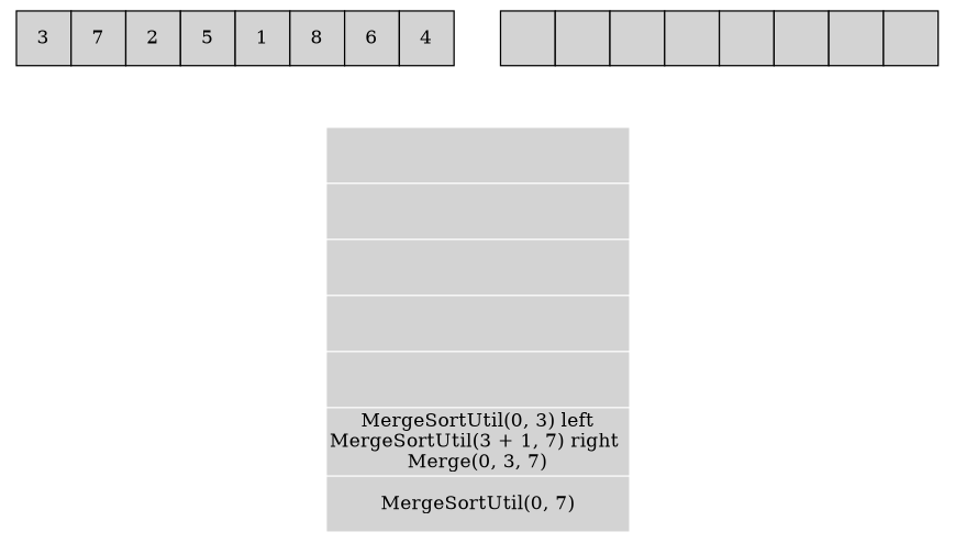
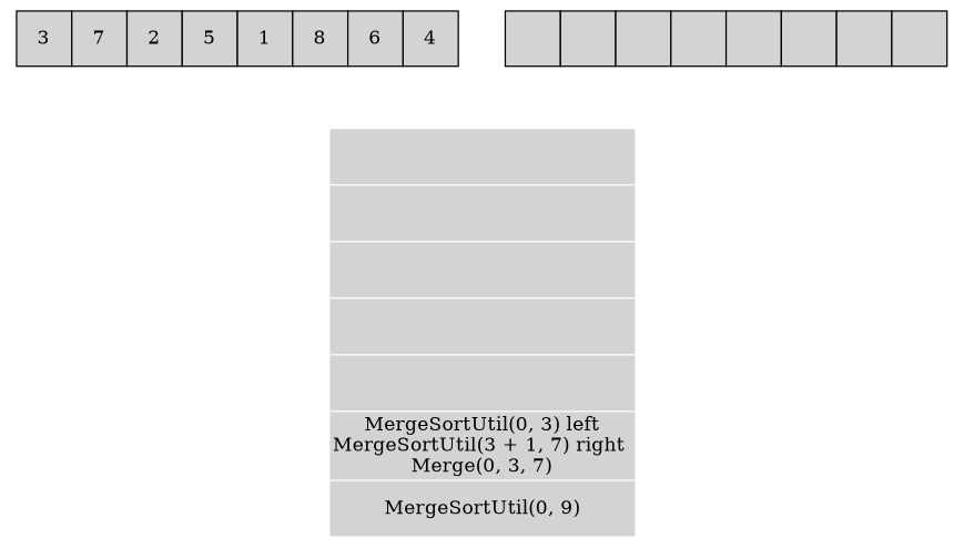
  digraph {
    node [shape=none]
    edge [style=invis]
    n1 [label=<<table border="0" cellspacing="0">             <tr>             <td port="arr0" width="40" height="40" bgcolor="lightgray" border="1">3</td>             <td port="arr1" width="40" height="40" bgcolor="lightgray" border="1">7</td>             <td port="arr2" width="40" height="40" bgcolor="lightgray" border="1">2</td>             <td port="arr3" width="40" height="40" bgcolor="lightgray" border="1">5</td>             <td port="arr4" width="40" height="40" bgcolor="lightgray" border="1">1</td>             <td port="arr5" width="40" height="40" bgcolor="lightgray" border="1">8</td>             <td port="arr6" width="40" height="40" bgcolor="lightgray" border="1">6</td>             <td port="arr7" width="40" height="40" bgcolor="lightgray" border="1">4</td>             </tr>             </table>>]
-   n2 [label=<<table border="0" cellspacing="1">             <tr><td port="code1" height="40" bgcolor="lightgray"></td></tr>             <tr><td port="code2" height="40" bgcolor="lightgray"></td></tr>             <tr><td port="code3" height="40" bgcolor="lightgray"></td></tr>             <tr><td port="code4" height="40" bgcolor="lightgray"></td></tr>             <tr><td port="code5" height="40" bgcolor="lightgray"></td></tr>             <tr><td port="code6" height="40" bgcolor="lightgray">MergeSortUtil(0, 3) left<br/>MergeSortUtil(3 + 1, 7) right <br/>Merge(0, 3, 7)<br/></td></tr>             <tr><td port="code7" height="40" bgcolor="lightgray">MergeSortUtil(0, 7)</td></tr>             </table>>]
+   n2 [label=<<table border="0" cellspacing="1">             <tr><td port="code1" height="40" bgcolor="lightgray"></td></tr>             <tr><td port="code2" height="40" bgcolor="lightgray"></td></tr>             <tr><td port="code3" height="40" bgcolor="lightgray"></td></tr>             <tr><td port="code4" height="40" bgcolor="lightgray"></td></tr>             <tr><td port="code5" height="40" bgcolor="lightgray"></td></tr>             <tr><td port="code6" height="40" bgcolor="lightgray">MergeSortUtil(0, 3) left<br/>MergeSortUtil(3 + 1, 7) right <br/>Merge(0, 3, 7)<br/></td></tr>             <tr><td port="code7" height="40" bgcolor="lightgray">MergeSortUtil(0, 9)</td></tr>             </table>>]
    n3 [label=<<table border="0" cellspacing="0">             <tr>             <td port="tempArr0" width="40" height="40" bgcolor="lightgray" border="1"></td>             <td port="tempArr1" width="40" height="40" bgcolor="lightgray" border="1"></td>             <td port="tempArr2" width="40" height="40" bgcolor="lightgray" border="1"></td>             <td port="tempArr3" width="40" height="40" bgcolor="lightgray" border="1"></td>             <td port="tempArr4" width="40" height="40" bgcolor="lightgray" border="1"></td>             <td port="tempArr5" width="40" height="40" bgcolor="lightgray" border="1"></td>             <td port="tempArr6" width="40" height="40" bgcolor="lightgray" border="1"></td>             <td port="tempArr7" width="40" height="40" bgcolor="lightgray" border="1"></td>             </tr>             </table>>]
    subgraph sub_1 {
      peripheries=0
      n1
      n2
    }
    subgraph sub_2 {
      peripheries=0
      n2
      n3
    }
    n1 -> n2
    n3 -> n2
  }
